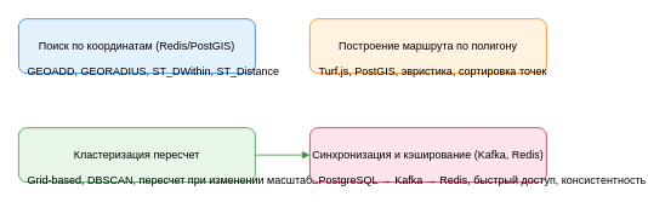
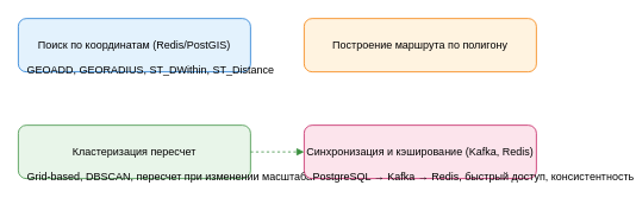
  <mxCell id="0" />
  <mxCell id="1" parent="0" />
  <mxCell id="2" value="Поиск по координатам (Redis/PostGIS)" style="rounded=1;whiteSpace=wrap;html=1;fillColor=#E3F2FD;strokeColor=#1976D2;" vertex="1" parent="1"><mxGeometry x="20" y="20" width="260" height="60" as="geometry" /></mxCell>
  <mxCell id="3" value="GEOADD, GEORADIUS, ST_DWithin, ST_Distance" style="text;strokeColor=none;fillColor=none;align=left;verticalAlign=top;spacingLeft=8;spacingTop=4;" vertex="1" parent="2"><mxGeometry y="40" width="260" height="20" as="geometry" /></mxCell>
  <mxCell id="4" value="Построение маршрута по полигону" style="rounded=1;whiteSpace=wrap;html=1;fillColor=#FFF3E0;strokeColor=#F57C00;" vertex="1" parent="1"><mxGeometry x="340" y="20" width="260" height="60" as="geometry" /></mxCell>
- <mxCell id="5" value="Turf.js, PostGIS, эвристика, сортировка точек" style="text;strokeColor=none;fillColor=none;align=left;verticalAlign=top;spacingLeft=8;spacingTop=4;" vertex="1" parent="4"><mxGeometry y="40" width="260" height="20" as="geometry" /></mxCell>
  <mxCell id="6" value="Кластеризация пересчет" style="rounded=1;whiteSpace=wrap;html=1;fillColor=#E8F5E9;strokeColor=#388E3C;" vertex="1" parent="1"><mxGeometry x="20" y="140" width="260" height="60" as="geometry" /></mxCell>
  <mxCell id="7" value="Grid-based, DBSCAN, пересчет при изменении масштаба" style="text;strokeColor=none;fillColor=none;align=left;verticalAlign=top;spacingLeft=8;spacingTop=4;" vertex="1" parent="6"><mxGeometry y="40" width="260" height="20" as="geometry" /></mxCell>
  <mxCell id="8" value="Синхронизация и кэширование (Kafka, Redis)" style="rounded=1;whiteSpace=wrap;html=1;fillColor=#FCE4EC;strokeColor=#C2185B;" vertex="1" parent="1"><mxGeometry x="340" y="140" width="260" height="60" as="geometry" /></mxCell>
  <mxCell id="9" value="PostgreSQL → Kafka → Redis, быстрый доступ, консистентность" style="text;strokeColor=none;fillColor=none;align=left;verticalAlign=top;spacingLeft=8;spacingTop=4;" vertex="1" parent="8"><mxGeometry y="40" width="260" height="20" as="geometry" /></mxCell>
- <mxCell id="10" style="edgeStyle=orthogonalEdgeStyle;endArrow=block;endFill=1;strokeColor=#388E3C;" edge="1" parent="1" source="6" target="8"><mxGeometry relative="1" as="geometry" /></mxCell>
+ <mxCell id="10" style="edgeStyle=orthogonalEdgeStyle;endArrow=block;endFill=1;strokeColor=#388E3C;dashed=1;" edge="1" parent="1" source="6" target="8"><mxGeometry relative="1" as="geometry" /></mxCell>
